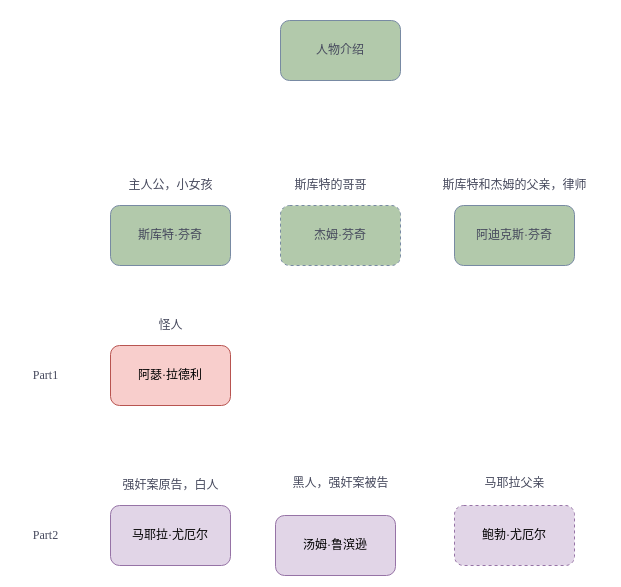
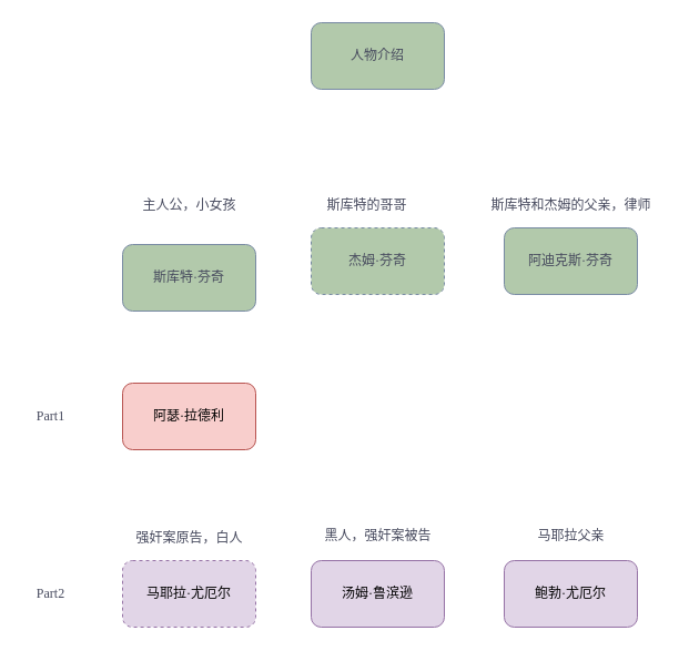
  <mxCell id="0" />
  <mxCell id="1" parent="0" />
  <mxCell id="2" value="人物介绍" style="rounded=1;whiteSpace=wrap;html=1;strokeColor=#788AA3;fontColor=#46495D;fillColor=#B2C9AB;fontFamily=Comic Sans MS;" vertex="1" parent="1"><mxGeometry x="280" y="20" width="120" height="60" as="geometry" /></mxCell>
- <mxCell id="3" value="斯库特·芬奇" style="rounded=1;whiteSpace=wrap;html=1;strokeColor=#788AA3;fontColor=#46495D;fillColor=#B2C9AB;fontFamily=Comic Sans MS;" vertex="1" parent="1"><mxGeometry x="110" y="205" width="120" height="60" as="geometry" /></mxCell>
+ <mxCell id="3" value="斯库特·芬奇" style="rounded=1;whiteSpace=wrap;html=1;strokeColor=#788AA3;fontColor=#46495D;fillColor=#B2C9AB;fontFamily=Comic Sans MS;" vertex="1" parent="1"><mxGeometry x="110" y="220" width="120" height="60" as="geometry" /></mxCell>
  <mxCell id="4" value="杰姆·芬奇" style="rounded=1;whiteSpace=wrap;html=1;strokeColor=#788AA3;fontColor=#46495D;fillColor=#B2C9AB;fontFamily=Comic Sans MS;dashed=1;" vertex="1" parent="1"><mxGeometry x="280" y="205" width="120" height="60" as="geometry" /></mxCell>
- <mxCell id="5" value="汤姆·鲁滨逊" style="rounded=1;whiteSpace=wrap;html=1;strokeColor=#9673a6;fillColor=#e1d5e7;fontFamily=Comic Sans MS;" vertex="1" parent="1"><mxGeometry x="275" y="515" width="120" height="60" as="geometry" /></mxCell>
+ <mxCell id="5" value="汤姆·鲁滨逊" style="rounded=1;whiteSpace=wrap;html=1;strokeColor=#9673a6;fillColor=#e1d5e7;fontFamily=Comic Sans MS;" vertex="1" parent="1"><mxGeometry x="280" y="505" width="120" height="60" as="geometry" /></mxCell>
  <mxCell id="6" value="阿瑟·拉德利" style="rounded=1;whiteSpace=wrap;html=1;strokeColor=#b85450;fillColor=#f8cecc;fontFamily=Comic Sans MS;" vertex="1" parent="1"><mxGeometry x="110" y="345" width="120" height="60" as="geometry" /></mxCell>
  <mxCell id="7" value="阿迪克斯·芬奇" style="rounded=1;whiteSpace=wrap;html=1;strokeColor=#788AA3;fontColor=#46495D;fillColor=#B2C9AB;fontFamily=Comic Sans MS;" vertex="1" parent="1"><mxGeometry x="454" y="205" width="120" height="60" as="geometry" /></mxCell>
- <mxCell id="8" value="马耶拉·尤厄尔" style="rounded=1;whiteSpace=wrap;html=1;strokeColor=#9673a6;fillColor=#e1d5e7;fontFamily=Comic Sans MS;" vertex="1" parent="1"><mxGeometry x="110" y="505" width="120" height="60" as="geometry" /></mxCell>
- <mxCell id="9" value="鲍勃·尤厄尔" style="rounded=1;whiteSpace=wrap;html=1;strokeColor=#9673a6;fillColor=#e1d5e7;fontFamily=Comic Sans MS;dashed=1;" vertex="1" parent="1"><mxGeometry x="454" y="505" width="120" height="60" as="geometry" /></mxCell>
- <mxCell id="10" value="怪人" style="text;html=1;align=center;verticalAlign=middle;resizable=0;points=[];autosize=1;strokeColor=none;fillColor=none;fontColor=#46495D;fontFamily=Comic Sans MS;" vertex="1" parent="1"><mxGeometry x="145" y="310" width="50" height="30" as="geometry" /></mxCell>
+ <mxCell id="8" value="马耶拉·尤厄尔" style="rounded=1;whiteSpace=wrap;html=1;strokeColor=#9673a6;fillColor=#e1d5e7;fontFamily=Comic Sans MS;dashed=1;" vertex="1" parent="1"><mxGeometry x="110" y="505" width="120" height="60" as="geometry" /></mxCell>
+ <mxCell id="9" value="鲍勃·尤厄尔" style="rounded=1;whiteSpace=wrap;html=1;strokeColor=#9673a6;fillColor=#e1d5e7;fontFamily=Comic Sans MS;" vertex="1" parent="1"><mxGeometry x="454" y="505" width="120" height="60" as="geometry" /></mxCell>
  <mxCell id="11" value="黑人，强奸案被告" style="text;html=1;align=center;verticalAlign=middle;resizable=0;points=[];autosize=1;strokeColor=none;fillColor=none;fontColor=#46495D;fontFamily=Comic Sans MS;" vertex="1" parent="1"><mxGeometry x="280" y="468" width="120" height="30" as="geometry" /></mxCell>
  <mxCell id="12" value="斯库特的哥哥" style="text;html=1;align=center;verticalAlign=middle;resizable=0;points=[];autosize=1;strokeColor=none;fillColor=none;fontColor=#46495D;fontFamily=Comic Sans MS;" vertex="1" parent="1"><mxGeometry x="280" y="170" width="100" height="30" as="geometry" /></mxCell>
  <mxCell id="13" value="主人公，小女孩" style="text;html=1;align=center;verticalAlign=middle;resizable=0;points=[];autosize=1;strokeColor=none;fillColor=none;fontColor=#46495D;fontFamily=Comic Sans MS;" vertex="1" parent="1"><mxGeometry x="115" y="170" width="110" height="30" as="geometry" /></mxCell>
  <mxCell id="14" value="斯库特和杰姆的父亲，律师" style="text;html=1;align=center;verticalAlign=middle;resizable=0;points=[];autosize=1;strokeColor=none;fillColor=none;fontColor=#46495D;fontFamily=Comic Sans MS;" vertex="1" parent="1"><mxGeometry x="429" y="170" width="170" height="30" as="geometry" /></mxCell>
  <mxCell id="15" value="强奸案原告，白人" style="text;html=1;align=center;verticalAlign=middle;resizable=0;points=[];autosize=1;strokeColor=none;fillColor=none;fontColor=#46495D;fontFamily=Comic Sans MS;" vertex="1" parent="1"><mxGeometry x="110" y="470" width="120" height="30" as="geometry" /></mxCell>
  <mxCell id="16" value="马耶拉父亲" style="text;html=1;align=center;verticalAlign=middle;resizable=0;points=[];autosize=1;strokeColor=none;fillColor=none;fontColor=#46495D;fontFamily=Comic Sans MS;" vertex="1" parent="1"><mxGeometry x="474" y="468" width="80" height="30" as="geometry" /></mxCell>
  <mxCell id="17" value="Part1" style="text;html=1;align=center;verticalAlign=middle;resizable=0;points=[];autosize=1;strokeColor=none;fillColor=none;fontColor=#46495D;fontFamily=Comic Sans MS;" vertex="1" parent="1"><mxGeometry x="20" y="360" width="50" height="30" as="geometry" /></mxCell>
  <mxCell id="18" value="Part2" style="text;html=1;align=center;verticalAlign=middle;resizable=0;points=[];autosize=1;strokeColor=none;fillColor=none;fontColor=#46495D;fontFamily=Comic Sans MS;" vertex="1" parent="1"><mxGeometry x="20" y="520" width="50" height="30" as="geometry" /></mxCell>
